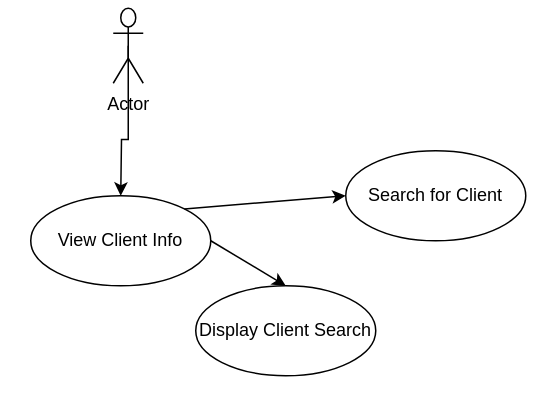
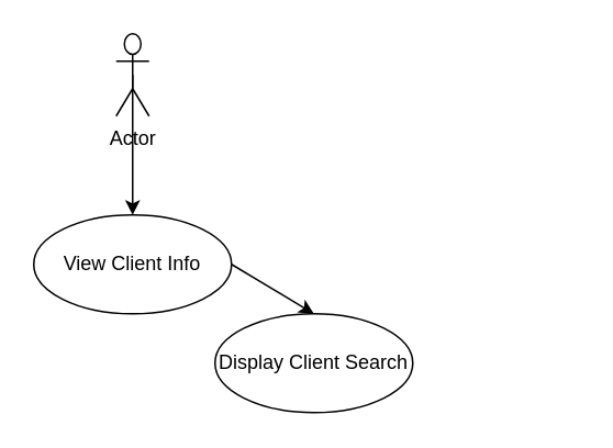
  <mxCell id="0" />
  <mxCell id="1" parent="0" />
  <mxCell id="2" style="edgeStyle=orthogonalEdgeStyle;rounded=0;orthogonalLoop=1;jettySize=auto;html=1;exitX=0.5;exitY=0.5;exitDx=0;exitDy=0;exitPerimeter=0;" edge="1" parent="1" source="3"><mxGeometry relative="1" as="geometry"><mxPoint x="80" y="130" as="targetPoint" /></mxGeometry></mxCell>
- <mxCell id="3" value="Actor" style="shape=umlActor;verticalLabelPosition=bottom;verticalAlign=top;html=1;" vertex="1" parent="1"><mxGeometry x="75" y="5" width="20" height="50" as="geometry" /></mxCell>
+ <mxCell id="3" value="Actor" style="shape=umlActor;verticalLabelPosition=bottom;verticalAlign=top;html=1;" vertex="1" parent="1"><mxGeometry x="70" y="20" width="20" height="50" as="geometry" /></mxCell>
  <mxCell id="4" value="View Client Info" style="ellipse;whiteSpace=wrap;html=1;" vertex="1" parent="1"><mxGeometry x="20" y="130" width="120" height="60" as="geometry" /></mxCell>
  <mxCell id="5" value="Display Client Search" style="ellipse;whiteSpace=wrap;html=1;" vertex="1" parent="1"><mxGeometry x="130" y="190" width="120" height="60" as="geometry" /></mxCell>
- <mxCell id="6" value="Search for Client" style="ellipse;whiteSpace=wrap;html=1;" vertex="1" parent="1"><mxGeometry x="230" y="100" width="120" height="60" as="geometry" /></mxCell>
- <mxCell id="7" value="" style="endArrow=classic;html=1;rounded=0;entryX=0;entryY=0.5;entryDx=0;entryDy=0;exitX=1;exitY=0;exitDx=0;exitDy=0;" edge="1" parent="1" source="4" target="6"><mxGeometry width="50" height="50" relative="1" as="geometry"><mxPoint x="60" y="80" as="sourcePoint" /><mxPoint x="110" y="30" as="targetPoint" /></mxGeometry></mxCell>
  <mxCell id="8" value="" style="endArrow=classic;html=1;rounded=0;entryX=0.5;entryY=0;entryDx=0;entryDy=0;exitX=1;exitY=0.5;exitDx=0;exitDy=0;" edge="1" parent="1" source="4" target="5"><mxGeometry width="50" height="50" relative="1" as="geometry"><mxPoint x="132" y="149" as="sourcePoint" /><mxPoint x="240" y="140" as="targetPoint" /></mxGeometry></mxCell>
